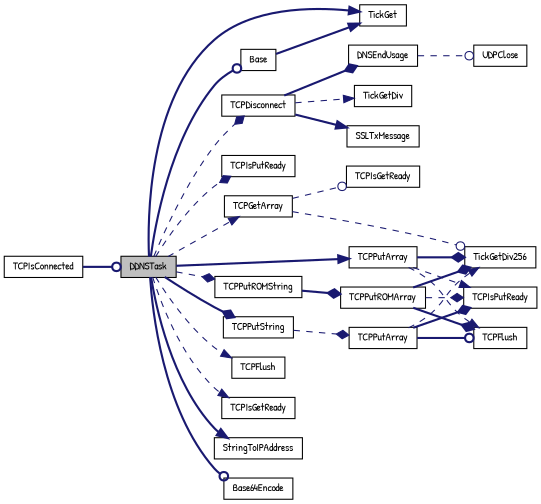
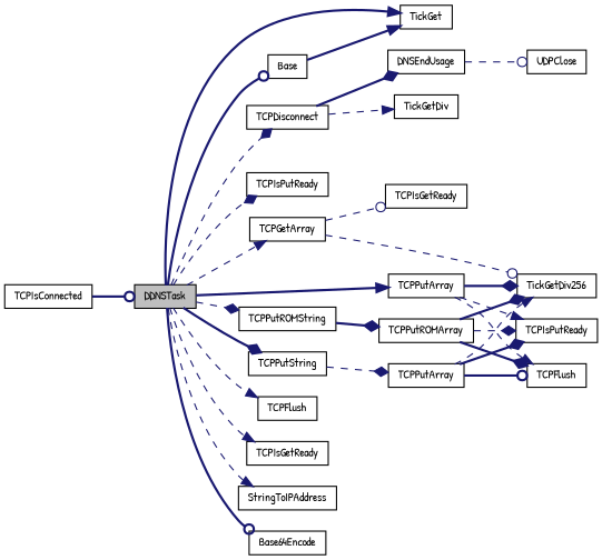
  digraph {
    fontname="Patrick Hand"
    rankdir=LR
    node [color=black fillcolor=white fontname="Patrick Hand" fontsize=10 shape=record style=filled]
    edge [arrowhead=normal color=midnightblue fontname="Patrick Hand" fontsize=10 labelfontname=Helvetica labelfontsize=10 style=bold]
    n1 [fillcolor=grey75 fontcolor=black height=0.2 label=DDNSTask width=0.4]
    n2 [height=0.2 label=TickGet width=0.4]
    n3 [height=0.2 label=Base width=0.4]
    n4 [height=0.2 label=TCPDisconnect width=0.4]
    n5 [height=0.2 label=TCPIsPutReady width=0.4]
    n6 [height=0.2 label=TCPPutROMString width=0.4]
    n7 [height=0.2 label=TCPPutString width=0.4]
    n8 [height=0.2 label=TCPFlush width=0.4]
    n9 [height=0.2 label=TCPIsGetReady width=0.4]
    n10 [height=0.2 label=TCPGetArray width=0.4]
    n11 [height=0.2 label=StringToIPAddress width=0.4]
    n12 [height=0.2 label=Base64Encode width=0.4]
    n13 [height=0.2 label=TCPPutArray width=0.4]
    n14 [height=0.2 label=TCPIsConnected width=0.4]
    n15 [height=0.2 label=DNSEndUsage width=0.4]
    n16 [height=0.2 label=TickGetDiv width=0.4]
-   n17 [height=0.2 label=SSLTxMessage width=0.4]
    n18 [height=0.2 label=TCPPutROMArray width=0.4]
    n19 [height=0.2 label=TCPPutArray width=0.4]
    n20 [height=0.2 label=TickGetDiv256 width=0.4]
    n21 [height=0.2 label=TCPIsGetReady width=0.4]
    n22 [height=0.2 label=TCPIsPutReady width=0.4]
    n23 [height=0.2 label=TCPFlush width=0.4]
    n24 [height=0.2 label=UDPClose width=0.4]
    n1 -> n2
    n1 -> n3 [arrowhead=odot]
    n1 -> n4 [arrowhead=diamond style=dashed]
    n1 -> n5 [arrowhead=diamond style=dashed]
    n1 -> n6 [arrowhead=diamond style=dashed]
    n1 -> n7 [arrowhead=diamond]
    n1 -> n8 [style=dashed]
    n1 -> n9 [style=dashed]
    n1 -> n10 [style=dashed]
-   n1 -> n11
+   n1 -> n11 [style=dashed]
    n1 -> n12 [arrowhead=odot]
    n1 -> n13
    n3 -> n2
    n4 -> n15 [arrowhead=diamond]
    n4 -> n16 [style=dashed]
-   n4 -> n17
    n6 -> n18 [arrowhead=diamond]
    n7 -> n19 [arrowhead=diamond style=dashed]
    n10 -> n20 [arrowhead=odot style=dashed]
    n10 -> n21 [arrowhead=odot style=dashed]
    n13 -> n20 [arrowhead=diamond]
    n13 -> n22 [style=dashed]
    n13 -> n23 [style=dashed]
    n14 -> n1 [arrowhead=odot]
    n15 -> n24 [arrowhead=odot style=dashed]
    n18 -> n20 [arrowhead=diamond]
    n18 -> n22 [arrowhead=diamond style=dashed]
    n18 -> n23 [arrowhead=diamond]
    n19 -> n20 [style=dashed]
    n19 -> n22 [arrowhead=diamond]
    n19 -> n23 [arrowhead=odot]
  }
